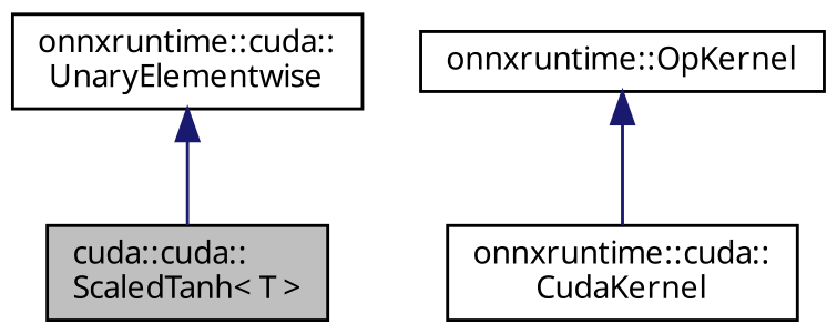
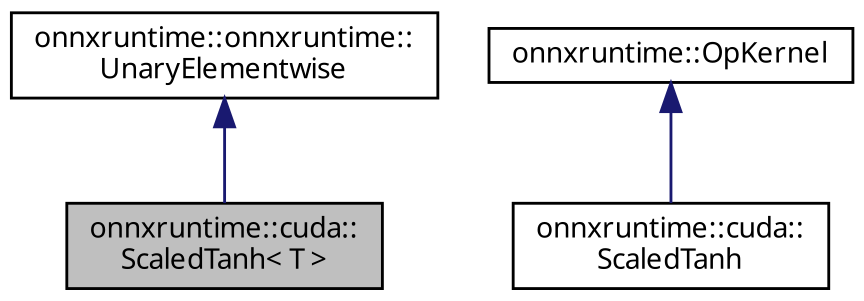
  digraph {
    fontname="Noto Sans"
    node [color=black fillcolor=white fontname="Noto Sans" fontsize=10 shape=record style=filled]
    edge [color=midnightblue dir=back fontname="Noto Sans" fontsize=10 labelfontname=Helvetica labelfontsize=10 style=solid]
-   n1 [fillcolor=grey75 fontcolor=black height=0.2 label="cuda::cuda::\lScaledTanh\< T \>" width=0.4]
-   n2 [height=0.2 label="onnxruntime::cuda::\lUnaryElementwise" width=0.4]
-   n3 [height=0.2 label="onnxruntime::cuda::\lCudaKernel" width=0.4]
+   n1 [fillcolor=grey75 fontcolor=black height=0.2 label="onnxruntime::cuda::\lScaledTanh\< T \>" width=0.4]
+   n2 [height=0.2 label="onnxruntime::onnxruntime::\lUnaryElementwise" width=0.4]
+   n3 [height=0.2 label="onnxruntime::cuda::\lScaledTanh" width=0.4]
    n4 [height=0.2 label="onnxruntime::OpKernel" width=0.4]
    n2 -> n1
    n4 -> n3
  }
